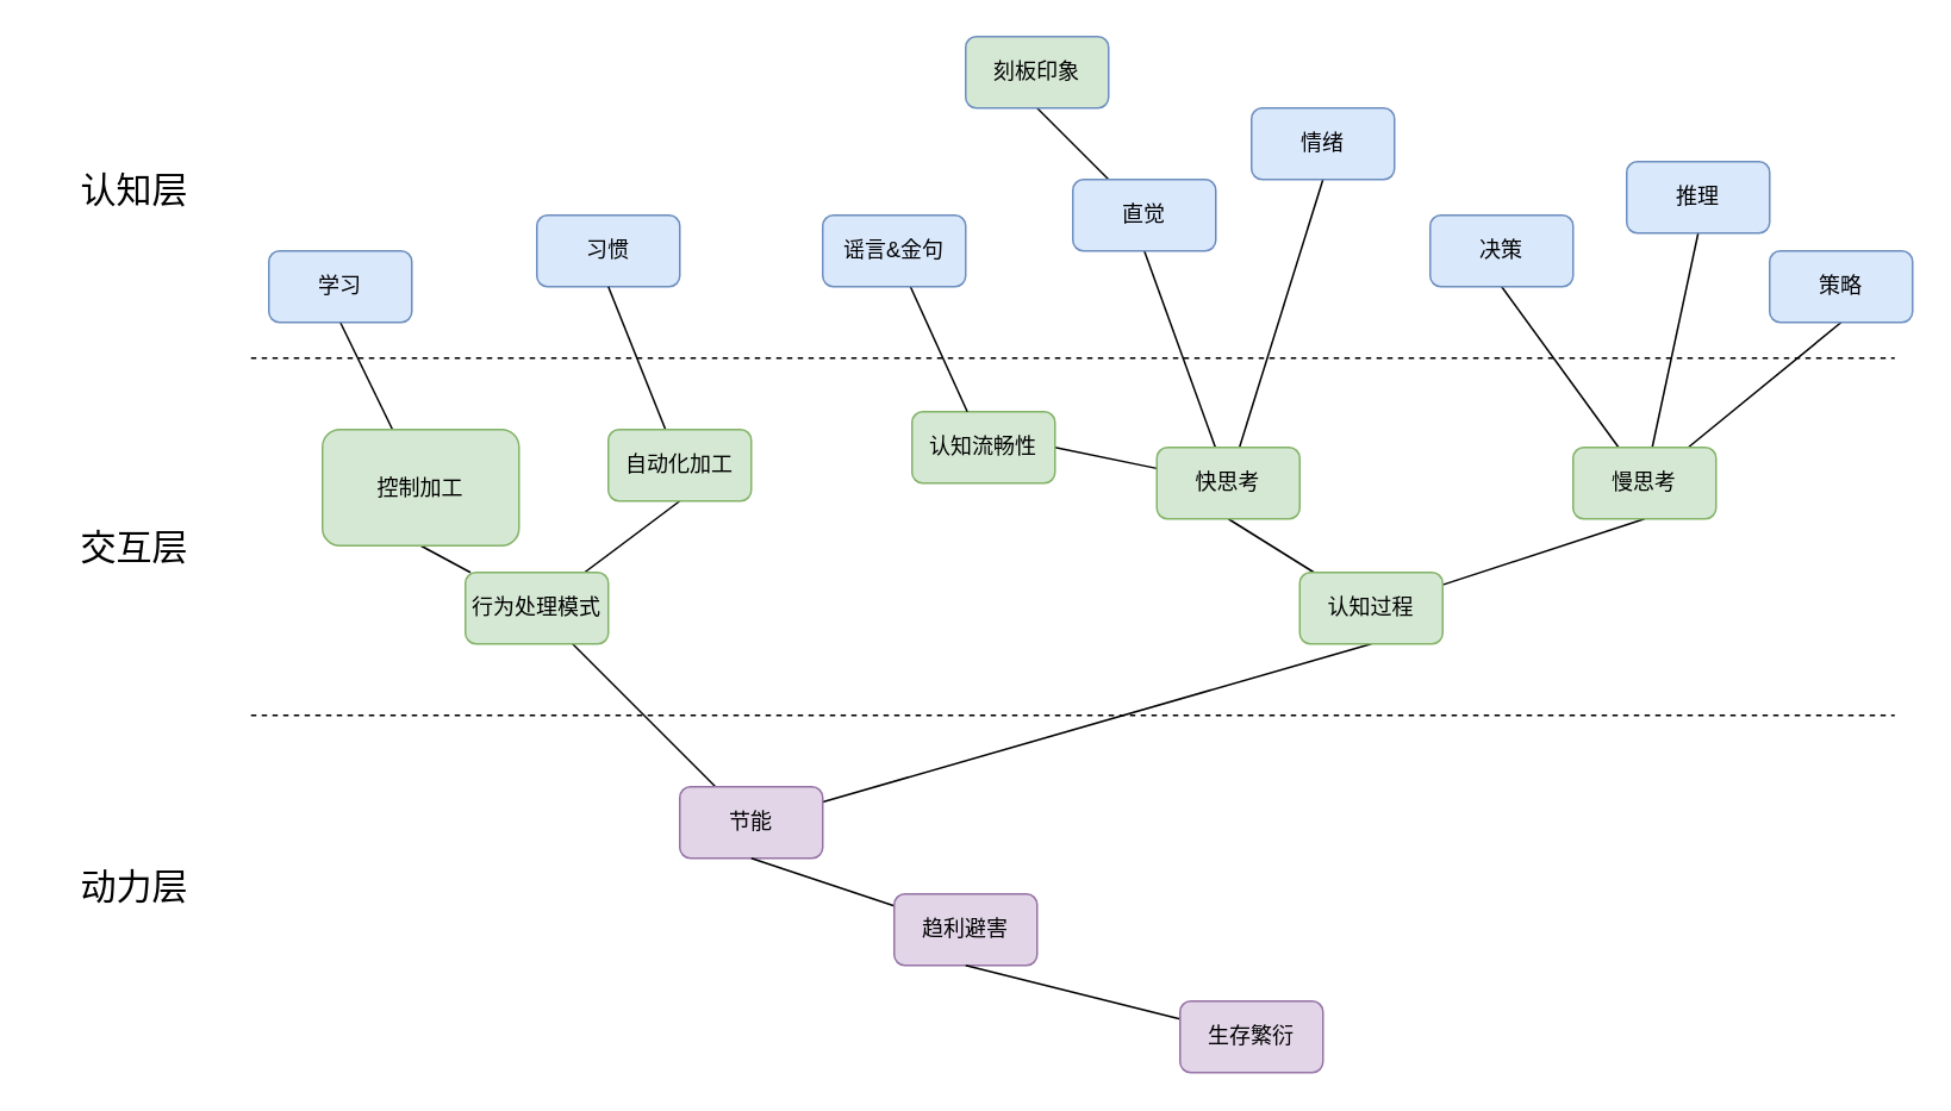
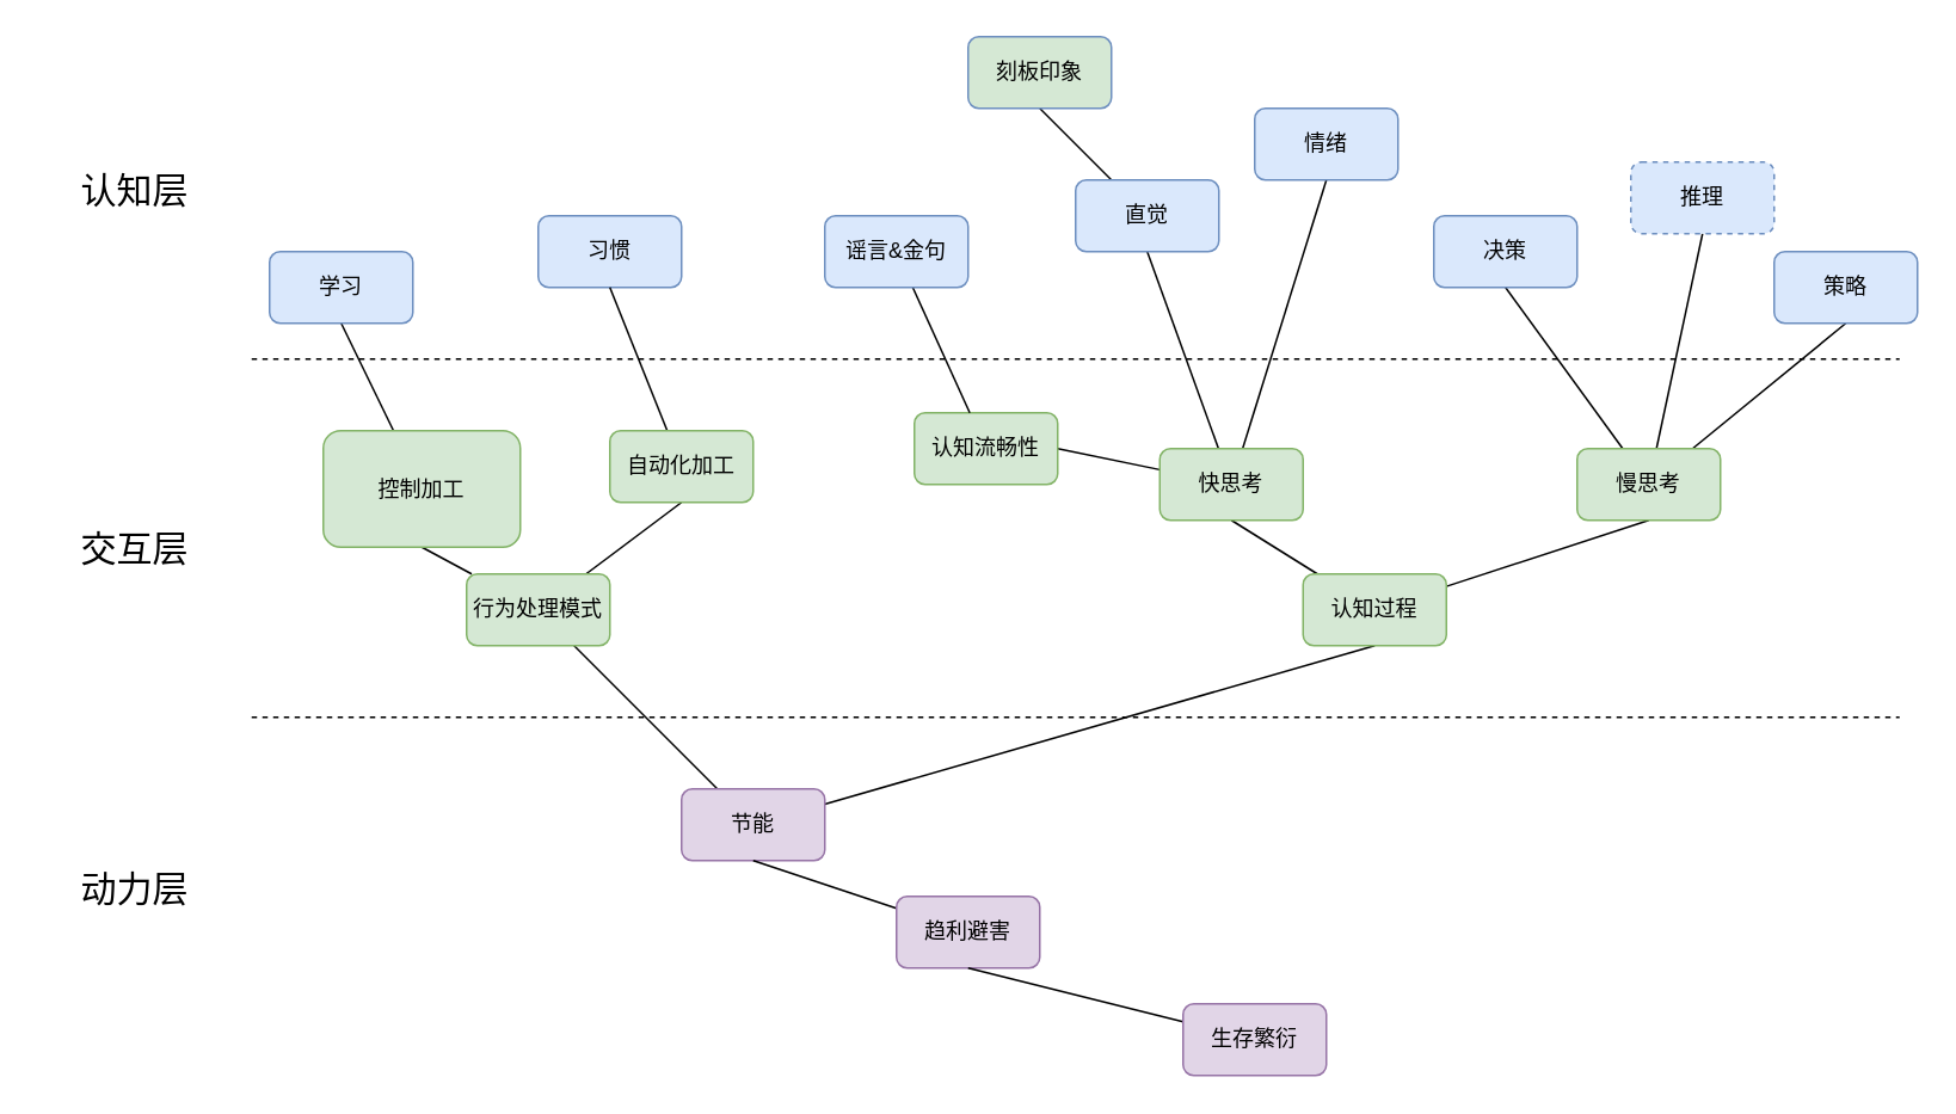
  <mxCell id="0" />
  <mxCell id="1" parent="0" />
  <mxCell id="2" value="" style="endArrow=none;dashed=1;html=1;rounded=0;" edge="1" parent="1"><mxGeometry width="50" height="50" relative="1" as="geometry"><mxPoint x="140" y="200" as="sourcePoint" /><mxPoint x="1060" y="200" as="targetPoint" /></mxGeometry></mxCell>
  <mxCell id="3" value="" style="endArrow=none;dashed=1;html=1;rounded=0;" edge="1" parent="1"><mxGeometry width="50" height="50" relative="1" as="geometry"><mxPoint x="140" y="400" as="sourcePoint" /><mxPoint x="1060" y="400" as="targetPoint" /></mxGeometry></mxCell>
  <mxCell id="4" value="认知层" style="text;html=1;strokeColor=none;fillColor=none;align=center;verticalAlign=middle;whiteSpace=wrap;rounded=0;fontSize=20;" vertex="1" parent="1"><mxGeometry x="20" y="90" width="110" height="30" as="geometry" /></mxCell>
  <mxCell id="5" value="交互层" style="text;html=1;strokeColor=none;fillColor=none;align=center;verticalAlign=middle;whiteSpace=wrap;rounded=0;fontSize=20;" vertex="1" parent="1"><mxGeometry x="20" y="290" width="110" height="30" as="geometry" /></mxCell>
  <mxCell id="6" value="动力层" style="text;html=1;strokeColor=none;fillColor=none;align=center;verticalAlign=middle;whiteSpace=wrap;rounded=0;fontSize=20;" vertex="1" parent="1"><mxGeometry x="20" y="480" width="110" height="30" as="geometry" /></mxCell>
  <mxCell id="7" style="rounded=0;orthogonalLoop=1;jettySize=auto;html=1;endArrow=none;endFill=0;" edge="1" parent="1" source="9" target="12"><mxGeometry relative="1" as="geometry" /></mxCell>
  <mxCell id="8" style="edgeStyle=none;shape=connector;rounded=0;orthogonalLoop=1;jettySize=auto;html=1;entryX=0.5;entryY=1;entryDx=0;entryDy=0;labelBackgroundColor=default;strokeColor=default;align=center;verticalAlign=middle;fontFamily=Helvetica;fontSize=11;fontColor=default;endArrow=none;endFill=0;" edge="1" parent="1" source="9" target="23"><mxGeometry relative="1" as="geometry" /></mxCell>
  <mxCell id="9" value="节能" style="rounded=1;whiteSpace=wrap;html=1;fillColor=#e1d5e7;strokeColor=#9673a6;" vertex="1" parent="1"><mxGeometry x="380" y="440" width="80" height="40" as="geometry" /></mxCell>
  <mxCell id="10" style="rounded=0;orthogonalLoop=1;jettySize=auto;html=1;entryX=0.5;entryY=1;entryDx=0;entryDy=0;endArrow=none;endFill=0;" edge="1" parent="1" source="12" target="15"><mxGeometry relative="1" as="geometry" /></mxCell>
  <mxCell id="11" style="edgeStyle=none;shape=connector;rounded=0;orthogonalLoop=1;jettySize=auto;html=1;entryX=0.5;entryY=1;entryDx=0;entryDy=0;labelBackgroundColor=default;strokeColor=default;align=center;verticalAlign=middle;fontFamily=Helvetica;fontSize=11;fontColor=default;endArrow=none;endFill=0;" edge="1" parent="1" source="12" target="19"><mxGeometry relative="1" as="geometry" /></mxCell>
  <mxCell id="12" value="行为处理模式" style="rounded=1;whiteSpace=wrap;html=1;fillColor=#d5e8d4;strokeColor=#82b366;" vertex="1" parent="1"><mxGeometry x="260" y="320" width="80" height="40" as="geometry" /></mxCell>
  <mxCell id="13" value="习惯" style="rounded=1;whiteSpace=wrap;html=1;fillColor=#dae8fc;strokeColor=#6c8ebf;" vertex="1" parent="1"><mxGeometry x="300" y="120" width="80" height="40" as="geometry" /></mxCell>
  <mxCell id="14" style="edgeStyle=none;shape=connector;rounded=0;orthogonalLoop=1;jettySize=auto;html=1;entryX=0.5;entryY=1;entryDx=0;entryDy=0;labelBackgroundColor=default;strokeColor=default;align=center;verticalAlign=middle;fontFamily=Helvetica;fontSize=11;fontColor=default;endArrow=none;endFill=0;" edge="1" parent="1" source="15" target="13"><mxGeometry relative="1" as="geometry" /></mxCell>
  <mxCell id="15" value="自动化加工" style="rounded=1;whiteSpace=wrap;html=1;fillColor=#d5e8d4;strokeColor=#82b366;" vertex="1" parent="1"><mxGeometry x="340" y="240" width="80" height="40" as="geometry" /></mxCell>
  <mxCell id="16" style="edgeStyle=none;shape=connector;rounded=0;orthogonalLoop=1;jettySize=auto;html=1;entryX=0.5;entryY=1;entryDx=0;entryDy=0;labelBackgroundColor=default;strokeColor=default;align=center;verticalAlign=middle;fontFamily=Helvetica;fontSize=11;fontColor=default;endArrow=none;endFill=0;" edge="1" parent="1" source="17" target="9"><mxGeometry relative="1" as="geometry" /></mxCell>
  <mxCell id="17" value="趋利避害" style="rounded=1;whiteSpace=wrap;html=1;fillColor=#e1d5e7;strokeColor=#9673a6;" vertex="1" parent="1"><mxGeometry x="500" y="500" width="80" height="40" as="geometry" /></mxCell>
  <mxCell id="18" style="edgeStyle=none;shape=connector;rounded=0;orthogonalLoop=1;jettySize=auto;html=1;entryX=0.5;entryY=1;entryDx=0;entryDy=0;labelBackgroundColor=default;strokeColor=default;align=center;verticalAlign=middle;fontFamily=Helvetica;fontSize=11;fontColor=default;endArrow=none;endFill=0;" edge="1" parent="1" source="19" target="20"><mxGeometry relative="1" as="geometry" /></mxCell>
  <mxCell id="19" value="控制加工" style="rounded=1;whiteSpace=wrap;html=1;fillColor=#d5e8d4;strokeColor=#82b366;" vertex="1" parent="1"><mxGeometry x="180" y="240" width="110" height="65" as="geometry" /></mxCell>
  <mxCell id="20" value="学习" style="rounded=1;whiteSpace=wrap;html=1;fillColor=#dae8fc;strokeColor=#6c8ebf;" vertex="1" parent="1"><mxGeometry x="150" y="140" width="80" height="40" as="geometry" /></mxCell>
  <mxCell id="21" style="edgeStyle=none;shape=connector;rounded=0;orthogonalLoop=1;jettySize=auto;html=1;entryX=0.5;entryY=1;entryDx=0;entryDy=0;labelBackgroundColor=default;strokeColor=default;align=center;verticalAlign=middle;fontFamily=Helvetica;fontSize=11;fontColor=default;endArrow=none;endFill=0;" edge="1" parent="1" source="23" target="27"><mxGeometry relative="1" as="geometry" /></mxCell>
  <mxCell id="22" style="edgeStyle=none;shape=connector;rounded=0;orthogonalLoop=1;jettySize=auto;html=1;entryX=0.5;entryY=1;entryDx=0;entryDy=0;labelBackgroundColor=default;strokeColor=default;align=center;verticalAlign=middle;fontFamily=Helvetica;fontSize=11;fontColor=default;endArrow=none;endFill=0;" edge="1" parent="1" source="23" target="31"><mxGeometry relative="1" as="geometry" /></mxCell>
  <mxCell id="23" value="认知过程" style="rounded=1;whiteSpace=wrap;html=1;fillColor=#d5e8d4;strokeColor=#82b366;" vertex="1" parent="1"><mxGeometry x="727" y="320" width="80" height="40" as="geometry" /></mxCell>
  <mxCell id="24" style="edgeStyle=none;shape=connector;rounded=0;orthogonalLoop=1;jettySize=auto;html=1;entryX=0.5;entryY=1;entryDx=0;entryDy=0;labelBackgroundColor=default;strokeColor=default;align=center;verticalAlign=middle;fontFamily=Helvetica;fontSize=11;fontColor=default;endArrow=none;endFill=0;" edge="1" parent="1" source="27" target="33"><mxGeometry relative="1" as="geometry" /></mxCell>
  <mxCell id="25" style="edgeStyle=none;shape=connector;rounded=0;orthogonalLoop=1;jettySize=auto;html=1;entryX=0.5;entryY=1;entryDx=0;entryDy=0;labelBackgroundColor=default;strokeColor=default;align=center;verticalAlign=middle;fontFamily=Helvetica;fontSize=11;fontColor=default;endArrow=none;endFill=0;" edge="1" parent="1" source="27" target="35"><mxGeometry relative="1" as="geometry" /></mxCell>
  <mxCell id="26" style="edgeStyle=none;shape=connector;rounded=0;orthogonalLoop=1;jettySize=auto;html=1;entryX=1;entryY=0.5;entryDx=0;entryDy=0;labelBackgroundColor=default;strokeColor=default;align=center;verticalAlign=middle;fontFamily=Helvetica;fontSize=11;fontColor=default;endArrow=none;endFill=0;" edge="1" parent="1" source="27" target="40"><mxGeometry relative="1" as="geometry" /></mxCell>
  <mxCell id="27" value="快思考" style="rounded=1;whiteSpace=wrap;html=1;fillColor=#d5e8d4;strokeColor=#82b366;" vertex="1" parent="1"><mxGeometry x="647" y="250" width="80" height="40" as="geometry" /></mxCell>
  <mxCell id="28" style="edgeStyle=none;shape=connector;rounded=0;orthogonalLoop=1;jettySize=auto;html=1;entryX=0.5;entryY=1;entryDx=0;entryDy=0;labelBackgroundColor=default;strokeColor=default;align=center;verticalAlign=middle;fontFamily=Helvetica;fontSize=11;fontColor=default;endArrow=none;endFill=0;" edge="1" parent="1" source="31" target="34"><mxGeometry relative="1" as="geometry" /></mxCell>
  <mxCell id="29" style="edgeStyle=none;shape=connector;rounded=0;orthogonalLoop=1;jettySize=auto;html=1;entryX=0.5;entryY=1;entryDx=0;entryDy=0;labelBackgroundColor=default;strokeColor=default;align=center;verticalAlign=middle;fontFamily=Helvetica;fontSize=11;fontColor=default;endArrow=none;endFill=0;" edge="1" parent="1" source="31" target="39"><mxGeometry relative="1" as="geometry" /></mxCell>
  <mxCell id="30" style="edgeStyle=none;shape=connector;rounded=0;orthogonalLoop=1;jettySize=auto;html=1;entryX=0.5;entryY=1;entryDx=0;entryDy=0;labelBackgroundColor=default;strokeColor=default;align=center;verticalAlign=middle;fontFamily=Helvetica;fontSize=11;fontColor=default;endArrow=none;endFill=0;" edge="1" parent="1" source="31" target="43"><mxGeometry relative="1" as="geometry" /></mxCell>
  <mxCell id="31" value="慢思考" style="rounded=1;whiteSpace=wrap;html=1;fillColor=#d5e8d4;strokeColor=#82b366;" vertex="1" parent="1"><mxGeometry x="880" y="250" width="80" height="40" as="geometry" /></mxCell>
  <mxCell id="32" style="edgeStyle=none;shape=connector;rounded=0;orthogonalLoop=1;jettySize=auto;html=1;entryX=0.5;entryY=1;entryDx=0;entryDy=0;labelBackgroundColor=default;strokeColor=default;align=center;verticalAlign=middle;fontFamily=Helvetica;fontSize=11;fontColor=default;endArrow=none;endFill=0;" edge="1" parent="1" source="33" target="36"><mxGeometry relative="1" as="geometry" /></mxCell>
  <mxCell id="33" value="直觉" style="rounded=1;whiteSpace=wrap;html=1;fillColor=#dae8fc;strokeColor=#6c8ebf;" vertex="1" parent="1"><mxGeometry x="600" y="100" width="80" height="40" as="geometry" /></mxCell>
  <mxCell id="34" value="决策" style="rounded=1;whiteSpace=wrap;html=1;fillColor=#dae8fc;strokeColor=#6c8ebf;" vertex="1" parent="1"><mxGeometry x="800" y="120" width="80" height="40" as="geometry" /></mxCell>
  <mxCell id="35" value="情绪" style="rounded=1;whiteSpace=wrap;html=1;fillColor=#dae8fc;strokeColor=#6c8ebf;" vertex="1" parent="1"><mxGeometry x="700" y="60" width="80" height="40" as="geometry" /></mxCell>
  <mxCell id="36" value="刻板印象" style="rounded=1;whiteSpace=wrap;html=1;fillColor=#d5e8d4;strokeColor=#6c8ebf;" vertex="1" parent="1"><mxGeometry x="540" y="20" width="80" height="40" as="geometry" /></mxCell>
  <mxCell id="37" style="edgeStyle=none;shape=connector;rounded=0;orthogonalLoop=1;jettySize=auto;html=1;entryX=0.5;entryY=1;entryDx=0;entryDy=0;labelBackgroundColor=default;strokeColor=default;align=center;verticalAlign=middle;fontFamily=Helvetica;fontSize=11;fontColor=default;endArrow=none;endFill=0;" edge="1" parent="1" source="38" target="17"><mxGeometry relative="1" as="geometry" /></mxCell>
  <mxCell id="38" value="生存繁衍" style="rounded=1;whiteSpace=wrap;html=1;fillColor=#e1d5e7;strokeColor=#9673a6;" vertex="1" parent="1"><mxGeometry x="660" y="560" width="80" height="40" as="geometry" /></mxCell>
- <mxCell id="39" value="推理" style="rounded=1;whiteSpace=wrap;html=1;fillColor=#dae8fc;strokeColor=#6c8ebf;" vertex="1" parent="1"><mxGeometry x="910" y="90" width="80" height="40" as="geometry" /></mxCell>
+ <mxCell id="39" value="推理" style="rounded=1;whiteSpace=wrap;html=1;fillColor=#dae8fc;strokeColor=#6c8ebf;dashed=1;" vertex="1" parent="1"><mxGeometry x="910" y="90" width="80" height="40" as="geometry" /></mxCell>
  <mxCell id="40" value="认知流畅性" style="rounded=1;whiteSpace=wrap;html=1;fillColor=#d5e8d4;strokeColor=#82b366;" vertex="1" parent="1"><mxGeometry x="510" y="230" width="80" height="40" as="geometry" /></mxCell>
  <mxCell id="41" style="edgeStyle=none;shape=connector;rounded=0;orthogonalLoop=1;jettySize=auto;html=1;labelBackgroundColor=default;strokeColor=default;align=center;verticalAlign=middle;fontFamily=Helvetica;fontSize=11;fontColor=default;endArrow=none;endFill=0;" edge="1" parent="1" source="42" target="40"><mxGeometry relative="1" as="geometry" /></mxCell>
  <mxCell id="42" value="谣言&amp;amp;金句" style="rounded=1;whiteSpace=wrap;html=1;fillColor=#dae8fc;strokeColor=#6c8ebf;" vertex="1" parent="1"><mxGeometry x="460" y="120" width="80" height="40" as="geometry" /></mxCell>
  <mxCell id="43" value="策略" style="rounded=1;whiteSpace=wrap;html=1;fillColor=#dae8fc;strokeColor=#6c8ebf;" vertex="1" parent="1"><mxGeometry x="990" y="140" width="80" height="40" as="geometry" /></mxCell>
